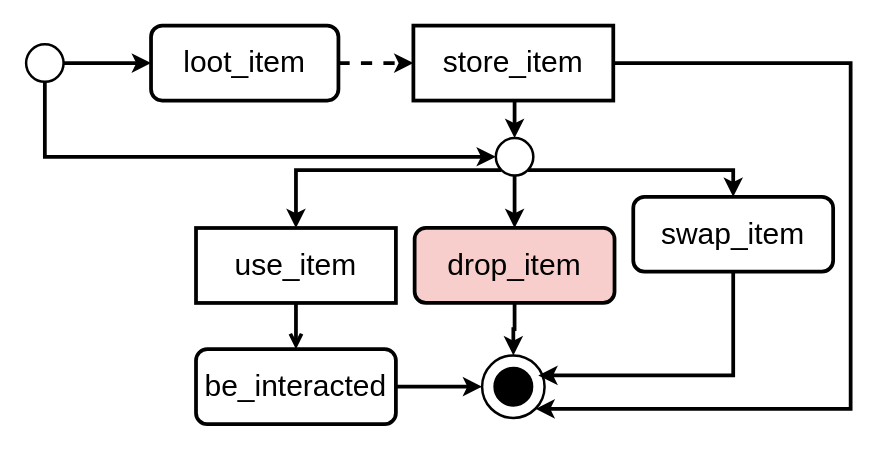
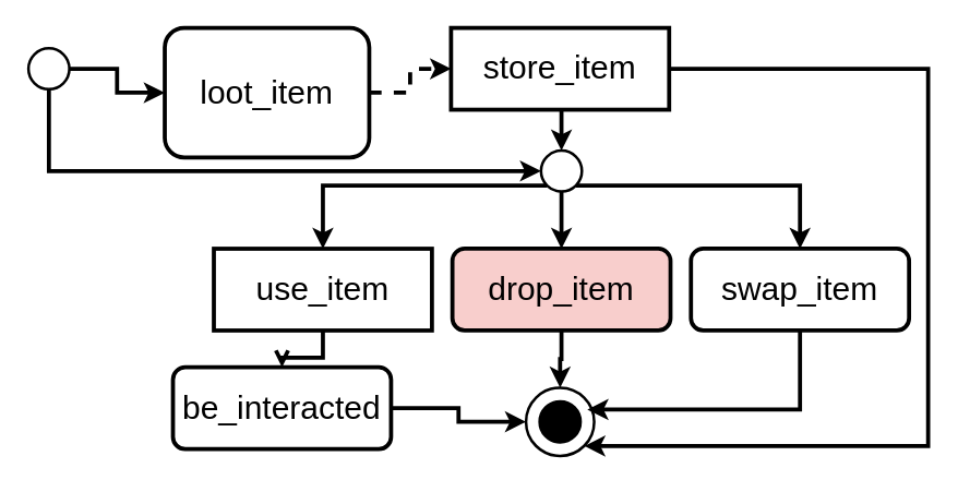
  <mxCell id="0" />
  <mxCell id="1" parent="0" />
  <mxCell id="2" style="edgeStyle=orthogonalEdgeStyle;rounded=0;orthogonalLoop=1;jettySize=auto;html=1;exitX=1;exitY=0.5;exitDx=0;exitDy=0;exitPerimeter=0;entryX=0;entryY=0.5;entryDx=0;entryDy=0;strokeWidth=3;" edge="1" parent="1" source="4" target="8"><mxGeometry relative="1" as="geometry" /></mxCell>
  <mxCell id="3" style="edgeStyle=orthogonalEdgeStyle;rounded=0;orthogonalLoop=1;jettySize=auto;html=1;exitX=0.5;exitY=1;exitDx=0;exitDy=0;exitPerimeter=0;entryX=0;entryY=0.5;entryDx=0;entryDy=0;entryPerimeter=0;strokeWidth=3;" edge="1" parent="1" source="4" target="21"><mxGeometry relative="1" as="geometry" /></mxCell>
  <mxCell id="4" value="" style="strokeWidth=2;html=1;shape=mxgraph.flowchart.start_2;whiteSpace=wrap;" vertex="1" parent="1"><mxGeometry x="20" y="35" width="30" height="30" as="geometry" /></mxCell>
  <mxCell id="5" value="" style="strokeWidth=2;html=1;shape=mxgraph.flowchart.start_2;whiteSpace=wrap;" vertex="1" parent="1"><mxGeometry x="385" y="284" width="50" height="50" as="geometry" /></mxCell>
  <mxCell id="6" value="" style="strokeWidth=2;html=1;shape=mxgraph.flowchart.start_2;whiteSpace=wrap;fillColor=#000000;" vertex="1" parent="1"><mxGeometry x="395" y="294" width="30" height="30" as="geometry" /></mxCell>
  <mxCell id="7" style="edgeStyle=orthogonalEdgeStyle;rounded=0;orthogonalLoop=1;jettySize=auto;html=1;exitX=1;exitY=0.5;exitDx=0;exitDy=0;entryX=0;entryY=0.5;entryDx=0;entryDy=0;fontSize=24;strokeWidth=3;dashed=1;" edge="1" parent="1" source="8" target="11"><mxGeometry relative="1" as="geometry" /></mxCell>
- <mxCell id="8" value="&lt;font size=&quot;3&quot;&gt;&lt;font style=&quot;font-size: 24px&quot;&gt;loot_item&lt;/font&gt;&lt;/font&gt;" style="rounded=1;whiteSpace=wrap;html=1;fillColor=#FFFFFF;strokeWidth=3;" vertex="1" parent="1"><mxGeometry x="120" y="20" width="150" height="60" as="geometry" /></mxCell>
+ <mxCell id="8" value="&lt;font size=&quot;3&quot;&gt;&lt;font style=&quot;font-size: 24px&quot;&gt;loot_item&lt;/font&gt;&lt;/font&gt;" style="rounded=1;whiteSpace=wrap;html=1;fillColor=#FFFFFF;strokeWidth=3;" vertex="1" parent="1"><mxGeometry x="120" y="20" width="150" height="95" as="geometry" /></mxCell>
  <mxCell id="9" style="edgeStyle=orthogonalEdgeStyle;rounded=0;orthogonalLoop=1;jettySize=auto;html=1;exitX=0.5;exitY=1;exitDx=0;exitDy=0;entryX=0.5;entryY=0;entryDx=0;entryDy=0;entryPerimeter=0;strokeWidth=3;" edge="1" parent="1" source="11" target="21"><mxGeometry relative="1" as="geometry" /></mxCell>
  <mxCell id="10" style="edgeStyle=orthogonalEdgeStyle;rounded=0;orthogonalLoop=1;jettySize=auto;html=1;exitX=1;exitY=0.5;exitDx=0;exitDy=0;entryX=0.855;entryY=0.855;entryDx=0;entryDy=0;entryPerimeter=0;strokeWidth=3;" edge="1" parent="1" source="11" target="5"><mxGeometry relative="1" as="geometry"><Array as="points"><mxPoint x="680" y="50" /><mxPoint x="680" y="327" /></Array></mxGeometry></mxCell>
  <mxCell id="11" value="&lt;div&gt;&lt;font size=&quot;3&quot;&gt;&lt;font style=&quot;font-size: 24px&quot;&gt;store_item&lt;/font&gt;&lt;/font&gt;&lt;/div&gt;" style="whiteSpace=wrap;html=1;fillColor=#FFFFFF;strokeWidth=3;rounded=0;" vertex="1" parent="1"><mxGeometry x="330" y="20" width="160" height="60" as="geometry" /></mxCell>
  <mxCell id="12" style="edgeStyle=orthogonalEdgeStyle;rounded=0;orthogonalLoop=1;jettySize=auto;html=1;exitX=0.5;exitY=1;exitDx=0;exitDy=0;strokeWidth=3;" edge="1" parent="1" source="13"><mxGeometry relative="1" as="geometry"><mxPoint x="430" y="300" as="targetPoint" /><Array as="points"><mxPoint x="586" y="300" /></Array></mxGeometry></mxCell>
- <mxCell id="13" value="&lt;div&gt;&lt;font size=&quot;3&quot;&gt;&lt;font style=&quot;font-size: 24px&quot;&gt;swap_item&lt;/font&gt;&lt;/font&gt;&lt;/div&gt;" style="rounded=1;whiteSpace=wrap;html=1;fillColor=#FFFFFF;strokeWidth=3;" vertex="1" parent="1"><mxGeometry x="506" y="157" width="160" height="60" as="geometry" /></mxCell>
+ <mxCell id="13" value="&lt;div&gt;&lt;font size=&quot;3&quot;&gt;&lt;font style=&quot;font-size: 24px&quot;&gt;swap_item&lt;/font&gt;&lt;/font&gt;&lt;/div&gt;" style="rounded=1;whiteSpace=wrap;html=1;fillColor=#FFFFFF;strokeWidth=3;" vertex="1" parent="1"><mxGeometry x="506" y="182" width="160" height="60" as="geometry" /></mxCell>
  <mxCell id="14" style="edgeStyle=orthogonalEdgeStyle;rounded=0;orthogonalLoop=1;jettySize=auto;html=1;exitX=0.5;exitY=1;exitDx=0;exitDy=0;entryX=0.5;entryY=0;entryDx=0;entryDy=0;entryPerimeter=0;strokeWidth=3;" edge="1" parent="1" source="15" target="5"><mxGeometry relative="1" as="geometry" /></mxCell>
  <mxCell id="15" value="&lt;div&gt;&lt;font size=&quot;3&quot;&gt;&lt;font style=&quot;font-size: 24px&quot;&gt;drop_item&lt;/font&gt;&lt;/font&gt;&lt;/div&gt;" style="rounded=1;whiteSpace=wrap;html=1;fillColor=#f8cecc;strokeWidth=3;" vertex="1" parent="1"><mxGeometry x="331" y="182" width="160" height="60" as="geometry" /></mxCell>
  <mxCell id="16" style="edgeStyle=orthogonalEdgeStyle;rounded=0;orthogonalLoop=1;jettySize=auto;html=1;exitX=0.5;exitY=1;exitDx=0;exitDy=0;entryX=0.5;entryY=0;entryDx=0;entryDy=0;strokeWidth=3;endArrow=open;" edge="1" parent="1" source="17" target="23"><mxGeometry relative="1" as="geometry" /></mxCell>
  <mxCell id="17" value="&lt;div&gt;&lt;font size=&quot;3&quot;&gt;&lt;font style=&quot;font-size: 24px&quot;&gt;use_item&lt;/font&gt;&lt;/font&gt;&lt;/div&gt;" style="whiteSpace=wrap;html=1;fillColor=#FFFFFF;strokeWidth=3;rounded=0;" vertex="1" parent="1"><mxGeometry x="156" y="182" width="160" height="60" as="geometry" /></mxCell>
  <mxCell id="18" style="edgeStyle=orthogonalEdgeStyle;rounded=0;orthogonalLoop=1;jettySize=auto;html=1;exitX=0.145;exitY=0.855;exitDx=0;exitDy=0;exitPerimeter=0;strokeWidth=3;" edge="1" parent="1" source="21" target="17"><mxGeometry relative="1" as="geometry" /></mxCell>
  <mxCell id="19" style="edgeStyle=orthogonalEdgeStyle;rounded=0;orthogonalLoop=1;jettySize=auto;html=1;exitX=0.5;exitY=1;exitDx=0;exitDy=0;exitPerimeter=0;entryX=0.5;entryY=0;entryDx=0;entryDy=0;strokeWidth=3;" edge="1" parent="1" source="21" target="15"><mxGeometry relative="1" as="geometry" /></mxCell>
  <mxCell id="20" style="edgeStyle=orthogonalEdgeStyle;rounded=0;orthogonalLoop=1;jettySize=auto;html=1;exitX=0.855;exitY=0.855;exitDx=0;exitDy=0;exitPerimeter=0;entryX=0.5;entryY=0;entryDx=0;entryDy=0;strokeWidth=3;" edge="1" parent="1" source="21" target="13"><mxGeometry relative="1" as="geometry" /></mxCell>
  <mxCell id="21" value="" style="strokeWidth=2;html=1;shape=mxgraph.flowchart.start_2;whiteSpace=wrap;" vertex="1" parent="1"><mxGeometry x="396" y="110" width="30" height="30" as="geometry" /></mxCell>
  <mxCell id="22" style="edgeStyle=orthogonalEdgeStyle;rounded=0;orthogonalLoop=1;jettySize=auto;html=1;exitX=1;exitY=0.5;exitDx=0;exitDy=0;entryX=0;entryY=0.5;entryDx=0;entryDy=0;entryPerimeter=0;strokeWidth=3;" edge="1" parent="1" source="23" target="5"><mxGeometry relative="1" as="geometry" /></mxCell>
- <mxCell id="23" value="&lt;div&gt;&lt;font size=&quot;3&quot;&gt;&lt;font style=&quot;font-size: 24px&quot;&gt;be_interacted&lt;/font&gt;&lt;/font&gt;&lt;/div&gt;" style="rounded=1;whiteSpace=wrap;html=1;fillColor=#FFFFFF;strokeWidth=3;" vertex="1" parent="1"><mxGeometry x="156" y="279" width="160" height="60" as="geometry" /></mxCell>
+ <mxCell id="23" value="&lt;div&gt;&lt;font size=&quot;3&quot;&gt;&lt;font style=&quot;font-size: 24px&quot;&gt;be_interacted&lt;/font&gt;&lt;/font&gt;&lt;/div&gt;" style="rounded=1;whiteSpace=wrap;html=1;fillColor=#FFFFFF;strokeWidth=3;" vertex="1" parent="1"><mxGeometry x="126" y="269" width="160" height="60" as="geometry" /></mxCell>
